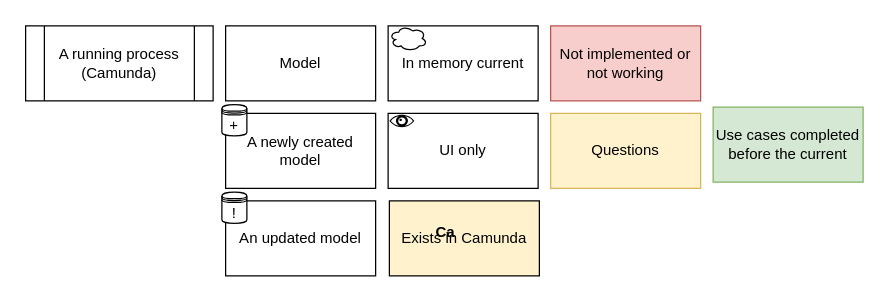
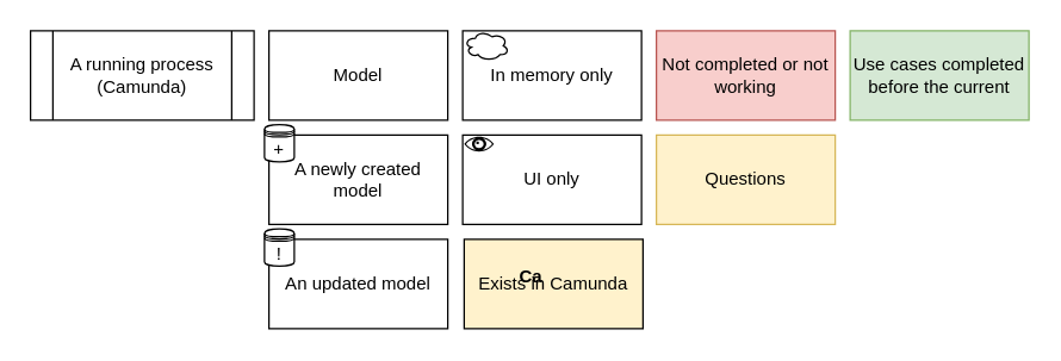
  <mxCell id="0" />
  <mxCell id="1" parent="0" />
  <mxCell id="2" value="A running process&lt;br&gt;(Camunda)" style="shape=process;whiteSpace=wrap;html=1;backgroundOutline=1;fontSize=12;fillColor=#FFFFFF;" parent="1" vertex="1"><mxGeometry x="20" y="20" width="150" height="60" as="geometry" /></mxCell>
  <mxCell id="3" value="A newly created model" style="rounded=0;whiteSpace=wrap;html=1;fillColor=#FFFFFF;fontSize=12;" parent="1" vertex="1"><mxGeometry x="180" y="90" width="120" height="60" as="geometry" /></mxCell>
  <mxCell id="4" value="+" style="shape=datastore;whiteSpace=wrap;html=1;fontSize=12;" parent="1" vertex="1"><mxGeometry x="177" y="83" width="20" height="25" as="geometry" /></mxCell>
- <mxCell id="5" value="Not implemented or not working" style="rounded=0;whiteSpace=wrap;html=1;fontSize=12;fillColor=#f8cecc;strokeColor=#b85450;" parent="1" vertex="1"><mxGeometry x="440" y="20" width="120" height="60" as="geometry" /></mxCell>
+ <mxCell id="5" value="Not completed or not working" style="rounded=0;whiteSpace=wrap;html=1;fontSize=12;fillColor=#f8cecc;strokeColor=#b85450;" parent="1" vertex="1"><mxGeometry x="440" y="20" width="120" height="60" as="geometry" /></mxCell>
  <mxCell id="6" value="An updated model" style="rounded=0;whiteSpace=wrap;html=1;fillColor=#FFFFFF;fontSize=12;" parent="1" vertex="1"><mxGeometry x="180" y="160" width="120" height="60" as="geometry" /></mxCell>
  <mxCell id="7" value="!" style="shape=datastore;whiteSpace=wrap;html=1;fontSize=12;" parent="1" vertex="1"><mxGeometry x="177" y="153" width="20" height="25" as="geometry" /></mxCell>
  <mxCell id="8" value="" style="group" parent="1" vertex="1" connectable="0"><mxGeometry x="310" y="20" width="120" height="60" as="geometry" /></mxCell>
- <mxCell id="9" value="In memory current" style="rounded=0;whiteSpace=wrap;html=1;fillColor=#FFFFFF;fontSize=12;" parent="8" vertex="1"><mxGeometry width="120" height="60" as="geometry" /></mxCell>
+ <mxCell id="9" value="In memory only" style="rounded=0;whiteSpace=wrap;html=1;fillColor=#FFFFFF;fontSize=12;" parent="8" vertex="1"><mxGeometry width="120" height="60" as="geometry" /></mxCell>
  <mxCell id="10" value="" style="ellipse;shape=cloud;whiteSpace=wrap;html=1;fillColor=#FFFFFF;fontSize=12;" parent="8" vertex="1"><mxGeometry x="1" width="30" height="20" as="geometry" /></mxCell>
  <mxCell id="11" value="Questions" style="rounded=0;whiteSpace=wrap;html=1;fillColor=#fff2cc;fontSize=12;strokeColor=#d6b656;" parent="1" vertex="1"><mxGeometry x="440" y="90" width="120" height="60" as="geometry" /></mxCell>
  <mxCell id="12" value="Model" style="rounded=0;whiteSpace=wrap;html=1;fillColor=#FFFFFF;fontSize=12;" parent="1" vertex="1"><mxGeometry x="180" y="20" width="120" height="60" as="geometry" /></mxCell>
- <mxCell id="13" value="Use cases completed before the current" style="rounded=0;whiteSpace=wrap;html=1;fillColor=#d5e8d4;strokeColor=#82b366;" parent="1" vertex="1"><mxGeometry x="570" y="85" width="120" height="60" as="geometry" /></mxCell>
+ <mxCell id="13" value="Use cases completed before the current" style="rounded=0;whiteSpace=wrap;html=1;fillColor=#d5e8d4;strokeColor=#82b366;" parent="1" vertex="1"><mxGeometry x="570" y="20" width="120" height="60" as="geometry" /></mxCell>
  <mxCell id="14" value="" style="group;recursiveResize=1;" parent="1" vertex="1" connectable="0"><mxGeometry x="310" y="90" width="120" height="60" as="geometry" /></mxCell>
  <mxCell id="15" value="" style="group" parent="14" vertex="1" connectable="0"><mxGeometry width="120" height="60" as="geometry" /></mxCell>
  <mxCell id="16" value="UI only" style="rounded=0;whiteSpace=wrap;html=1;fillColor=#FFFFFF;fontSize=12;" parent="15" vertex="1"><mxGeometry width="120" height="60" as="geometry" /></mxCell>
  <mxCell id="17" value="" style="shape=mxgraph.signs.healthcare.eye;html=1;fillColor=#000000;strokeColor=none;verticalLabelPosition=bottom;verticalAlign=top;align=center;" parent="15" vertex="1"><mxGeometry x="1" y="1" width="20" height="10" as="geometry" /></mxCell>
  <mxCell id="18" value="" style="group;fontStyle=1" parent="1" vertex="1" connectable="0"><mxGeometry x="311" y="160" width="120" height="60" as="geometry" /></mxCell>
  <mxCell id="19" value="" style="group;recursiveResize=1;" parent="18" vertex="1" connectable="0"><mxGeometry width="120" height="60" as="geometry" /></mxCell>
  <mxCell id="20" value="" style="group" parent="19" vertex="1" connectable="0"><mxGeometry width="120" height="60" as="geometry" /></mxCell>
  <mxCell id="21" value="Exists in Camunda" style="rounded=0;whiteSpace=wrap;html=1;fillColor=#fff2cc;fontSize=12;" parent="20" vertex="1"><mxGeometry width="120" height="60" as="geometry" /></mxCell>
  <mxCell id="22" value="&lt;b&gt;Ca&lt;/b&gt;" style="text;html=1;strokeColor=none;fillColor=none;align=center;verticalAlign=middle;whiteSpace=wrap;rounded=0;" parent="20" vertex="1"><mxGeometry x="35" y="15" width="20" height="20" as="geometry" /></mxCell>
